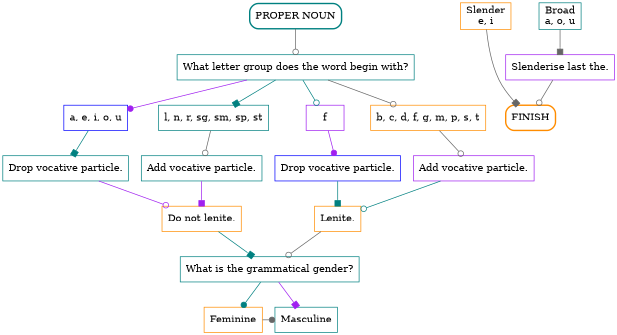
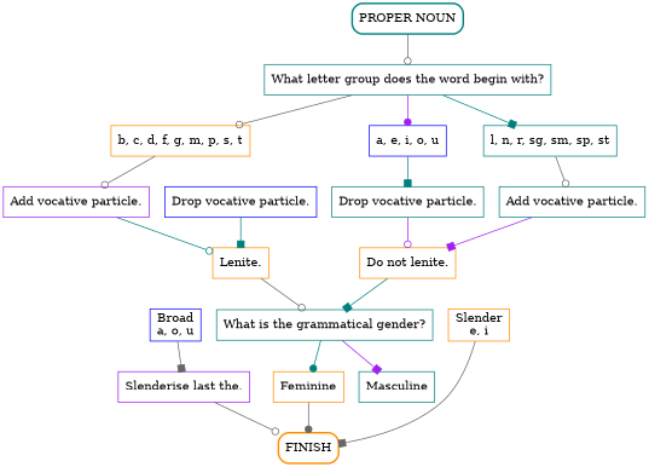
  digraph {
    node [color=teal shape=box]
    edge [arrowhead=odot color=gray40]
    n1 [color=darkorange label=Feminine]
    n2 [label=Masculine]
    n3 [color=darkorange label="Slender\ne, i"]
-   n4 [label="Broad\na, o, u"]
+   n4 [color=blue label="Broad\na, o, u"]
    n5 [color=darkorange label=FINISH style="rounded, bold"]
    n6 [color=purple label="Slenderise last the."]
    n7 [label="PROPER NOUN" style="rounded, bold"]
    n8 [label="What letter group does the word begin with?"]
    n9 [color=blue label="a, e, i, o, u"]
-   n10 [color=purple label=f]
    n11 [color=darkorange label="b, c, d, f, g, m, p, s, t"]
    n12 [label="l, n, r, sg, sm, sp, st"]
    n13 [label="Drop vocative particle."]
    n14 [color=blue label="Drop vocative particle."]
    n15 [color=purple label="Add vocative particle."]
    n16 [label="Add vocative particle."]
    n17 [color=darkorange label="Do not lenite."]
    n18 [color=darkorange label="Lenite."]
    n19 [label="What is the grammatical gender?"]
    subgraph sub_1 {
      rank=same
      n1
      n2
    }
    subgraph sub_2 {
      rank=same
      n3
      n4
    }
-   n1 -> n2 [arrowhead=dot]
+   n1 -> n5 [arrowhead=dot]
    n3 -> n5 [arrowhead=box]
    n4 -> n6 [arrowhead=box]
    n6 -> n5
    n7 -> n8
    n8 -> n9 [arrowhead=dot color=purple]
-   n8 -> n10 [color=teal]
    n8 -> n11
    n8 -> n12 [arrowhead=box color=teal]
    n9 -> n13 [arrowhead=box color=teal]
-   n10 -> n14 [arrowhead=dot color=purple]
    n11 -> n15
    n12 -> n16
    n13 -> n17 [color=purple]
    n14 -> n18 [arrowhead=box color=teal]
    n15 -> n18 [color=teal]
    n16 -> n17 [arrowhead=box color=purple]
    n17 -> n19 [arrowhead=box color=teal]
    n18 -> n19
    n19 -> n1 [arrowhead=dot color=teal]
    n19 -> n2 [arrowhead=box color=purple]
  }
